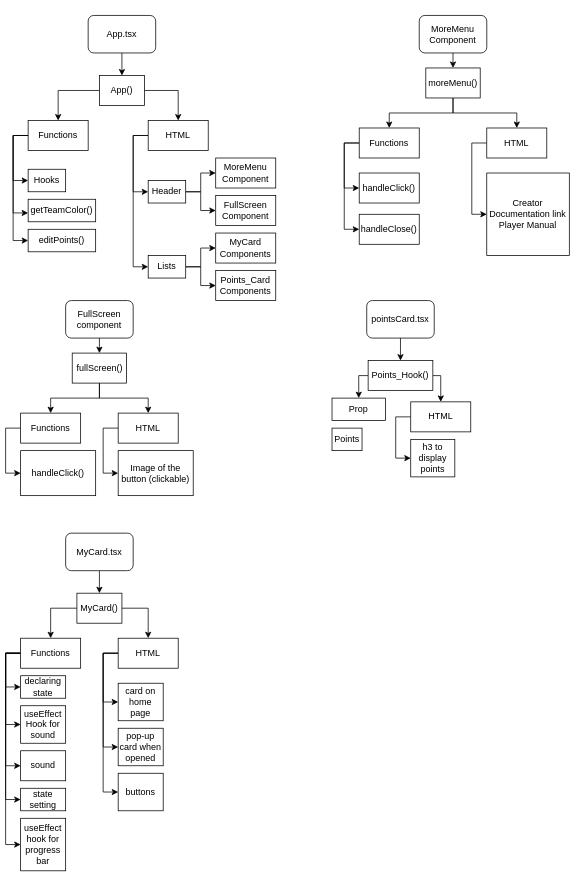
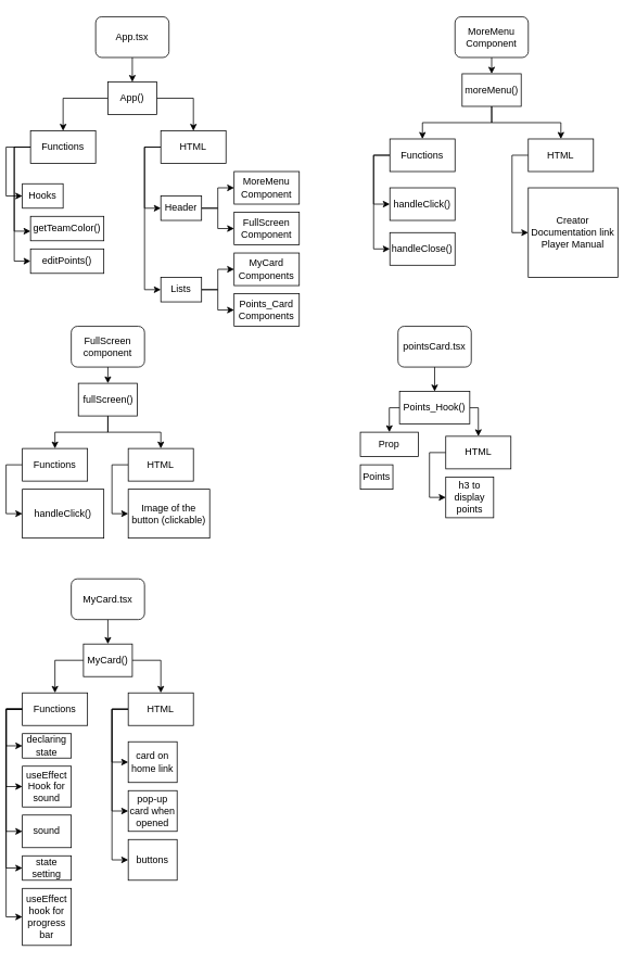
  <mxCell id="0" />
  <mxCell id="1" parent="0" />
  <mxCell id="2" style="edgeStyle=orthogonalEdgeStyle;rounded=0;orthogonalLoop=1;jettySize=auto;html=1;exitX=0;exitY=0.5;exitDx=0;exitDy=0;entryX=0.5;entryY=0;entryDx=0;entryDy=0;" parent="1" source="4" target="7" edge="1"><mxGeometry relative="1" as="geometry" /></mxCell>
  <mxCell id="3" style="edgeStyle=orthogonalEdgeStyle;rounded=0;orthogonalLoop=1;jettySize=auto;html=1;exitX=1;exitY=0.5;exitDx=0;exitDy=0;entryX=0.5;entryY=0;entryDx=0;entryDy=0;" parent="1" source="4" target="10" edge="1"><mxGeometry relative="1" as="geometry" /></mxCell>
  <mxCell id="4" value="App()" style="rounded=0;whiteSpace=wrap;html=1;" parent="1" vertex="1"><mxGeometry x="125" y="100" width="60" height="40" as="geometry" /></mxCell>
  <mxCell id="5" style="edgeStyle=orthogonalEdgeStyle;rounded=0;orthogonalLoop=1;jettySize=auto;html=1;exitX=0;exitY=0.5;exitDx=0;exitDy=0;entryX=0;entryY=0.5;entryDx=0;entryDy=0;" parent="1" source="7" target="11" edge="1"><mxGeometry relative="1" as="geometry" /></mxCell>
  <mxCell id="6" style="edgeStyle=orthogonalEdgeStyle;rounded=0;orthogonalLoop=1;jettySize=auto;html=1;exitX=0;exitY=0.5;exitDx=0;exitDy=0;entryX=0;entryY=0.5;entryDx=0;entryDy=0;" parent="1" source="7" target="13" edge="1"><mxGeometry relative="1" as="geometry" /></mxCell>
  <mxCell id="7" value="Functions" style="rounded=0;whiteSpace=wrap;html=1;" parent="1" vertex="1"><mxGeometry x="30" y="160" width="80" height="40" as="geometry" /></mxCell>
  <mxCell id="8" style="edgeStyle=orthogonalEdgeStyle;rounded=0;orthogonalLoop=1;jettySize=auto;html=1;exitX=0;exitY=0.5;exitDx=0;exitDy=0;entryX=0;entryY=0.5;entryDx=0;entryDy=0;" parent="1" source="10" target="19" edge="1"><mxGeometry relative="1" as="geometry" /></mxCell>
  <mxCell id="9" style="edgeStyle=orthogonalEdgeStyle;rounded=0;orthogonalLoop=1;jettySize=auto;html=1;exitX=0;exitY=0.5;exitDx=0;exitDy=0;entryX=0;entryY=0.5;entryDx=0;entryDy=0;" parent="1" source="10" target="16" edge="1"><mxGeometry relative="1" as="geometry" /></mxCell>
  <mxCell id="10" value="HTML" style="rounded=0;whiteSpace=wrap;html=1;" parent="1" vertex="1"><mxGeometry x="190" y="160" width="80" height="40" as="geometry" /></mxCell>
- <mxCell id="11" value="Hooks" style="rounded=0;whiteSpace=wrap;html=1;" parent="1" vertex="1"><mxGeometry x="30" y="225" width="50" height="30" as="geometry" /></mxCell>
+ <mxCell id="11" value="Hooks" style="rounded=0;whiteSpace=wrap;html=1;" parent="1" vertex="1"><mxGeometry x="20" y="225" width="50" height="30" as="geometry" /></mxCell>
  <mxCell id="12" value="getTeamColor()" style="rounded=0;whiteSpace=wrap;html=1;" parent="1" vertex="1"><mxGeometry x="30" y="265" width="90" height="30" as="geometry" /></mxCell>
  <mxCell id="13" value="editPoints()" style="rounded=0;whiteSpace=wrap;html=1;" parent="1" vertex="1"><mxGeometry x="30" y="305" width="90" height="30" as="geometry" /></mxCell>
  <mxCell id="14" style="edgeStyle=orthogonalEdgeStyle;rounded=0;orthogonalLoop=1;jettySize=auto;html=1;exitX=1;exitY=0.5;exitDx=0;exitDy=0;entryX=0;entryY=0.5;entryDx=0;entryDy=0;" parent="1" source="16" target="25" edge="1"><mxGeometry relative="1" as="geometry" /></mxCell>
  <mxCell id="15" style="edgeStyle=orthogonalEdgeStyle;rounded=0;orthogonalLoop=1;jettySize=auto;html=1;exitX=1;exitY=0.5;exitDx=0;exitDy=0;entryX=0;entryY=0.5;entryDx=0;entryDy=0;" parent="1" source="16" target="26" edge="1"><mxGeometry relative="1" as="geometry" /></mxCell>
  <mxCell id="16" value="Header" style="rounded=0;whiteSpace=wrap;html=1;" parent="1" vertex="1"><mxGeometry x="190" y="240" width="50" height="30" as="geometry" /></mxCell>
  <mxCell id="17" style="edgeStyle=orthogonalEdgeStyle;rounded=0;orthogonalLoop=1;jettySize=auto;html=1;exitX=1;exitY=0.5;exitDx=0;exitDy=0;entryX=0;entryY=0.5;entryDx=0;entryDy=0;" parent="1" source="19" target="20" edge="1"><mxGeometry relative="1" as="geometry" /></mxCell>
  <mxCell id="18" style="edgeStyle=orthogonalEdgeStyle;rounded=0;orthogonalLoop=1;jettySize=auto;html=1;exitX=1;exitY=0.5;exitDx=0;exitDy=0;entryX=0;entryY=0.5;entryDx=0;entryDy=0;" parent="1" source="19" target="21" edge="1"><mxGeometry relative="1" as="geometry" /></mxCell>
  <mxCell id="19" value="Lists" style="rounded=0;whiteSpace=wrap;html=1;" parent="1" vertex="1"><mxGeometry x="190" y="340" width="50" height="30" as="geometry" /></mxCell>
  <mxCell id="20" value="MyCard Components" style="rounded=0;whiteSpace=wrap;html=1;" parent="1" vertex="1"><mxGeometry x="280" y="310" width="80" height="40" as="geometry" /></mxCell>
  <mxCell id="21" value="Points_Card Components" style="rounded=0;whiteSpace=wrap;html=1;" parent="1" vertex="1"><mxGeometry x="280" y="360" width="80" height="40" as="geometry" /></mxCell>
  <mxCell id="22" style="edgeStyle=orthogonalEdgeStyle;rounded=0;orthogonalLoop=1;jettySize=auto;html=1;exitX=0;exitY=0.5;exitDx=0;exitDy=0;entryX=0;entryY=0.608;entryDx=0;entryDy=0;entryPerimeter=0;" parent="1" source="7" target="12" edge="1"><mxGeometry relative="1" as="geometry" /></mxCell>
  <mxCell id="23" style="edgeStyle=orthogonalEdgeStyle;rounded=0;orthogonalLoop=1;jettySize=auto;html=1;exitX=0.5;exitY=1;exitDx=0;exitDy=0;entryX=0.5;entryY=0;entryDx=0;entryDy=0;" parent="1" source="24" target="4" edge="1"><mxGeometry relative="1" as="geometry" /></mxCell>
  <mxCell id="24" value="App.tsx" style="rounded=1;whiteSpace=wrap;html=1;" parent="1" vertex="1"><mxGeometry x="110" y="20" width="90" height="50" as="geometry" /></mxCell>
  <mxCell id="25" value="MoreMenu Component" style="rounded=0;whiteSpace=wrap;html=1;" parent="1" vertex="1"><mxGeometry x="280" y="210" width="80" height="40" as="geometry" /></mxCell>
  <mxCell id="26" value="FullScreen Component" style="rounded=0;whiteSpace=wrap;html=1;" parent="1" vertex="1"><mxGeometry x="280" y="260" width="80" height="40" as="geometry" /></mxCell>
  <mxCell id="27" style="edgeStyle=orthogonalEdgeStyle;rounded=0;orthogonalLoop=1;jettySize=auto;html=1;exitX=0.5;exitY=1;exitDx=0;exitDy=0;entryX=0.5;entryY=0;entryDx=0;entryDy=0;" edge="1" parent="1" source="28" target="31"><mxGeometry relative="1" as="geometry" /></mxCell>
  <mxCell id="28" value="MoreMenu&lt;div&gt;Component&lt;/div&gt;" style="rounded=1;whiteSpace=wrap;html=1;" parent="1" vertex="1"><mxGeometry x="551.25" y="20" width="90" height="50" as="geometry" /></mxCell>
  <mxCell id="29" style="edgeStyle=orthogonalEdgeStyle;rounded=0;orthogonalLoop=1;jettySize=auto;html=1;exitX=0.5;exitY=1;exitDx=0;exitDy=0;entryX=0.5;entryY=0;entryDx=0;entryDy=0;" edge="1" parent="1" source="31" target="34"><mxGeometry relative="1" as="geometry" /></mxCell>
  <mxCell id="30" style="edgeStyle=orthogonalEdgeStyle;rounded=0;orthogonalLoop=1;jettySize=auto;html=1;exitX=0.5;exitY=1;exitDx=0;exitDy=0;entryX=0.5;entryY=0;entryDx=0;entryDy=0;" edge="1" parent="1" source="31" target="36"><mxGeometry relative="1" as="geometry" /></mxCell>
  <mxCell id="31" value="moreMenu()" style="rounded=0;whiteSpace=wrap;html=1;" vertex="1" parent="1"><mxGeometry x="560" y="90" width="72.5" height="40" as="geometry" /></mxCell>
  <mxCell id="32" style="edgeStyle=orthogonalEdgeStyle;rounded=0;orthogonalLoop=1;jettySize=auto;html=1;exitX=0;exitY=0.5;exitDx=0;exitDy=0;entryX=0;entryY=0.5;entryDx=0;entryDy=0;" edge="1" parent="1" source="34" target="37"><mxGeometry relative="1" as="geometry" /></mxCell>
  <mxCell id="33" style="edgeStyle=orthogonalEdgeStyle;rounded=0;orthogonalLoop=1;jettySize=auto;html=1;exitX=0;exitY=0.5;exitDx=0;exitDy=0;entryX=0;entryY=0.5;entryDx=0;entryDy=0;" edge="1" parent="1" source="34" target="38"><mxGeometry relative="1" as="geometry" /></mxCell>
  <mxCell id="34" value="Functions" style="rounded=0;whiteSpace=wrap;html=1;" vertex="1" parent="1"><mxGeometry x="471.25" y="170" width="80" height="40" as="geometry" /></mxCell>
  <mxCell id="35" style="edgeStyle=orthogonalEdgeStyle;rounded=0;orthogonalLoop=1;jettySize=auto;html=1;exitX=0;exitY=0.5;exitDx=0;exitDy=0;entryX=0;entryY=0.5;entryDx=0;entryDy=0;" edge="1" parent="1" source="36" target="39"><mxGeometry relative="1" as="geometry" /></mxCell>
  <mxCell id="36" value="HTML" style="rounded=0;whiteSpace=wrap;html=1;" vertex="1" parent="1"><mxGeometry x="641.25" y="170" width="80" height="40" as="geometry" /></mxCell>
  <mxCell id="37" value="handleClick()" style="rounded=0;whiteSpace=wrap;html=1;" vertex="1" parent="1"><mxGeometry x="471.25" y="230" width="80" height="40" as="geometry" /></mxCell>
  <mxCell id="38" value="handleClose()" style="rounded=0;whiteSpace=wrap;html=1;" vertex="1" parent="1"><mxGeometry x="471.25" y="285" width="80" height="40" as="geometry" /></mxCell>
  <mxCell id="39" value="Creator&lt;div&gt;Documentation link&lt;/div&gt;&lt;div&gt;Player Manual&lt;/div&gt;" style="whiteSpace=wrap;html=1;aspect=fixed;" vertex="1" parent="1"><mxGeometry x="641.25" y="230" width="110" height="110" as="geometry" /></mxCell>
  <mxCell id="40" style="edgeStyle=orthogonalEdgeStyle;rounded=0;orthogonalLoop=1;jettySize=auto;html=1;exitX=0.5;exitY=1;exitDx=0;exitDy=0;entryX=0.5;entryY=0;entryDx=0;entryDy=0;" edge="1" parent="1" source="41" target="44"><mxGeometry relative="1" as="geometry" /></mxCell>
  <mxCell id="41" value="FullScreen component" style="rounded=1;whiteSpace=wrap;html=1;" vertex="1" parent="1"><mxGeometry x="80" y="400" width="90" height="50" as="geometry" /></mxCell>
  <mxCell id="42" style="edgeStyle=orthogonalEdgeStyle;rounded=0;orthogonalLoop=1;jettySize=auto;html=1;exitX=0.5;exitY=1;exitDx=0;exitDy=0;entryX=0.5;entryY=0;entryDx=0;entryDy=0;" edge="1" parent="1" source="44" target="46"><mxGeometry relative="1" as="geometry" /></mxCell>
  <mxCell id="43" style="edgeStyle=orthogonalEdgeStyle;rounded=0;orthogonalLoop=1;jettySize=auto;html=1;exitX=0.5;exitY=1;exitDx=0;exitDy=0;entryX=0.5;entryY=0;entryDx=0;entryDy=0;" edge="1" parent="1" source="44" target="48"><mxGeometry relative="1" as="geometry" /></mxCell>
  <mxCell id="44" value="fullScreen()" style="rounded=0;whiteSpace=wrap;html=1;" vertex="1" parent="1"><mxGeometry x="88.75" y="470" width="72.5" height="40" as="geometry" /></mxCell>
  <mxCell id="45" style="edgeStyle=orthogonalEdgeStyle;rounded=0;orthogonalLoop=1;jettySize=auto;html=1;exitX=0;exitY=0.5;exitDx=0;exitDy=0;entryX=0;entryY=0.5;entryDx=0;entryDy=0;" edge="1" parent="1" source="46" target="50"><mxGeometry relative="1" as="geometry" /></mxCell>
  <mxCell id="46" value="Functions" style="rounded=0;whiteSpace=wrap;html=1;" vertex="1" parent="1"><mxGeometry x="20" y="550" width="80" height="40" as="geometry" /></mxCell>
  <mxCell id="47" style="edgeStyle=orthogonalEdgeStyle;rounded=0;orthogonalLoop=1;jettySize=auto;html=1;exitX=0;exitY=0.5;exitDx=0;exitDy=0;entryX=0;entryY=0.5;entryDx=0;entryDy=0;" edge="1" parent="1" source="48" target="49"><mxGeometry relative="1" as="geometry" /></mxCell>
  <mxCell id="48" value="HTML" style="rounded=0;whiteSpace=wrap;html=1;" vertex="1" parent="1"><mxGeometry x="150" y="550" width="80" height="40" as="geometry" /></mxCell>
  <mxCell id="49" value="Image of the button (clickable)" style="rounded=0;whiteSpace=wrap;html=1;" vertex="1" parent="1"><mxGeometry x="150" y="600" width="100" height="60" as="geometry" /></mxCell>
  <mxCell id="50" value="handleClick()" style="rounded=0;whiteSpace=wrap;html=1;" vertex="1" parent="1"><mxGeometry x="20" y="600" width="100" height="60" as="geometry" /></mxCell>
  <mxCell id="51" style="edgeStyle=orthogonalEdgeStyle;rounded=0;orthogonalLoop=1;jettySize=auto;html=1;exitX=0;exitY=0.5;exitDx=0;exitDy=0;entryX=0.5;entryY=0;entryDx=0;entryDy=0;" edge="1" parent="1" source="53" target="59"><mxGeometry relative="1" as="geometry" /></mxCell>
  <mxCell id="52" style="edgeStyle=orthogonalEdgeStyle;rounded=0;orthogonalLoop=1;jettySize=auto;html=1;exitX=1;exitY=0.5;exitDx=0;exitDy=0;entryX=0.5;entryY=0;entryDx=0;entryDy=0;" edge="1" parent="1" source="53" target="63"><mxGeometry relative="1" as="geometry" /></mxCell>
  <mxCell id="53" value="MyCard()" style="rounded=0;whiteSpace=wrap;html=1;" vertex="1" parent="1"><mxGeometry x="95" y="790" width="60" height="40" as="geometry" /></mxCell>
  <mxCell id="54" style="edgeStyle=orthogonalEdgeStyle;rounded=0;orthogonalLoop=1;jettySize=auto;html=1;exitX=0;exitY=0.5;exitDx=0;exitDy=0;entryX=0;entryY=0.5;entryDx=0;entryDy=0;" edge="1" parent="1" source="59" target="66"><mxGeometry relative="1" as="geometry" /></mxCell>
  <mxCell id="55" style="edgeStyle=orthogonalEdgeStyle;rounded=0;orthogonalLoop=1;jettySize=auto;html=1;exitX=0;exitY=0.5;exitDx=0;exitDy=0;entryX=0;entryY=0.5;entryDx=0;entryDy=0;" edge="1" parent="1" source="59" target="67"><mxGeometry relative="1" as="geometry" /></mxCell>
  <mxCell id="56" style="edgeStyle=orthogonalEdgeStyle;rounded=0;orthogonalLoop=1;jettySize=auto;html=1;exitX=0;exitY=0.5;exitDx=0;exitDy=0;entryX=0;entryY=0.5;entryDx=0;entryDy=0;" edge="1" parent="1" source="59" target="68"><mxGeometry relative="1" as="geometry" /></mxCell>
  <mxCell id="57" style="edgeStyle=orthogonalEdgeStyle;rounded=0;orthogonalLoop=1;jettySize=auto;html=1;exitX=0;exitY=0.5;exitDx=0;exitDy=0;entryX=0;entryY=0.5;entryDx=0;entryDy=0;" edge="1" parent="1" source="59" target="69"><mxGeometry relative="1" as="geometry" /></mxCell>
  <mxCell id="58" style="edgeStyle=orthogonalEdgeStyle;rounded=0;orthogonalLoop=1;jettySize=auto;html=1;exitX=0;exitY=0.5;exitDx=0;exitDy=0;entryX=0;entryY=0.5;entryDx=0;entryDy=0;" edge="1" parent="1" source="59" target="70"><mxGeometry relative="1" as="geometry" /></mxCell>
  <mxCell id="59" value="Functions" style="rounded=0;whiteSpace=wrap;html=1;" vertex="1" parent="1"><mxGeometry x="20" y="850" width="80" height="40" as="geometry" /></mxCell>
  <mxCell id="60" style="edgeStyle=orthogonalEdgeStyle;rounded=0;orthogonalLoop=1;jettySize=auto;html=1;exitX=0;exitY=0.5;exitDx=0;exitDy=0;entryX=0;entryY=0.5;entryDx=0;entryDy=0;" edge="1" parent="1" source="63" target="71"><mxGeometry relative="1" as="geometry" /></mxCell>
  <mxCell id="61" style="edgeStyle=orthogonalEdgeStyle;rounded=0;orthogonalLoop=1;jettySize=auto;html=1;exitX=0;exitY=0.5;exitDx=0;exitDy=0;entryX=0;entryY=0.5;entryDx=0;entryDy=0;" edge="1" parent="1" source="63" target="72"><mxGeometry relative="1" as="geometry" /></mxCell>
  <mxCell id="62" style="edgeStyle=orthogonalEdgeStyle;rounded=0;orthogonalLoop=1;jettySize=auto;html=1;exitX=0;exitY=0.5;exitDx=0;exitDy=0;entryX=0;entryY=0.5;entryDx=0;entryDy=0;" edge="1" parent="1" source="63" target="73"><mxGeometry relative="1" as="geometry" /></mxCell>
  <mxCell id="63" value="HTML" style="rounded=0;whiteSpace=wrap;html=1;" vertex="1" parent="1"><mxGeometry x="150" y="850" width="80" height="40" as="geometry" /></mxCell>
  <mxCell id="64" style="edgeStyle=orthogonalEdgeStyle;rounded=0;orthogonalLoop=1;jettySize=auto;html=1;exitX=0.5;exitY=1;exitDx=0;exitDy=0;entryX=0.5;entryY=0;entryDx=0;entryDy=0;" edge="1" parent="1" source="65" target="53"><mxGeometry relative="1" as="geometry" /></mxCell>
  <mxCell id="65" value="MyCard.tsx" style="rounded=1;whiteSpace=wrap;html=1;" vertex="1" parent="1"><mxGeometry x="80" y="710" width="90" height="50" as="geometry" /></mxCell>
  <mxCell id="66" value="declaring state" style="rounded=0;whiteSpace=wrap;html=1;" vertex="1" parent="1"><mxGeometry x="20" y="900" width="60" height="30" as="geometry" /></mxCell>
  <mxCell id="67" value="useEffect Hook for sound" style="rounded=0;whiteSpace=wrap;html=1;" vertex="1" parent="1"><mxGeometry x="20" y="940" width="60" height="50" as="geometry" /></mxCell>
  <mxCell id="68" value="sound" style="rounded=0;whiteSpace=wrap;html=1;" vertex="1" parent="1"><mxGeometry x="20" y="1000" width="60" height="40" as="geometry" /></mxCell>
  <mxCell id="69" value="state setting" style="rounded=0;whiteSpace=wrap;html=1;" vertex="1" parent="1"><mxGeometry x="20" y="1050" width="60" height="30" as="geometry" /></mxCell>
  <mxCell id="70" value="useEffect hook for progress bar" style="rounded=0;whiteSpace=wrap;html=1;" vertex="1" parent="1"><mxGeometry x="20" y="1090" width="60" height="70" as="geometry" /></mxCell>
- <mxCell id="71" value="card on home page" style="rounded=0;whiteSpace=wrap;html=1;" vertex="1" parent="1"><mxGeometry x="150" y="910" width="60" height="50" as="geometry" /></mxCell>
+ <mxCell id="71" value="card on home link" style="rounded=0;whiteSpace=wrap;html=1;" vertex="1" parent="1"><mxGeometry x="150" y="910" width="60" height="50" as="geometry" /></mxCell>
  <mxCell id="72" value="pop-up card when opened" style="rounded=0;whiteSpace=wrap;html=1;" vertex="1" parent="1"><mxGeometry x="150" y="970" width="60" height="50" as="geometry" /></mxCell>
  <mxCell id="73" value="buttons" style="rounded=0;whiteSpace=wrap;html=1;" vertex="1" parent="1"><mxGeometry x="150" y="1030" width="60" height="50" as="geometry" /></mxCell>
  <mxCell id="74" style="edgeStyle=orthogonalEdgeStyle;rounded=0;orthogonalLoop=1;jettySize=auto;html=1;exitX=0;exitY=0.5;exitDx=0;exitDy=0;entryX=0.5;entryY=0;entryDx=0;entryDy=0;" edge="1" parent="1" source="76" target="77"><mxGeometry relative="1" as="geometry" /></mxCell>
  <mxCell id="75" style="edgeStyle=orthogonalEdgeStyle;rounded=0;orthogonalLoop=1;jettySize=auto;html=1;exitX=1;exitY=0.5;exitDx=0;exitDy=0;entryX=0.5;entryY=0;entryDx=0;entryDy=0;" edge="1" parent="1" source="76" target="79"><mxGeometry relative="1" as="geometry" /></mxCell>
  <mxCell id="76" value="Points_Hook()" style="rounded=0;whiteSpace=wrap;html=1;" vertex="1" parent="1"><mxGeometry x="483.13" y="480" width="86.25" height="40" as="geometry" /></mxCell>
  <mxCell id="77" value="Prop" style="rounded=0;whiteSpace=wrap;html=1;" vertex="1" parent="1"><mxGeometry x="435" y="530" width="71.25" height="30" as="geometry" /></mxCell>
  <mxCell id="78" style="edgeStyle=orthogonalEdgeStyle;rounded=0;orthogonalLoop=1;jettySize=auto;html=1;exitX=0;exitY=0.5;exitDx=0;exitDy=0;entryX=0;entryY=0.5;entryDx=0;entryDy=0;" edge="1" parent="1" source="79" target="83"><mxGeometry relative="1" as="geometry" /></mxCell>
  <mxCell id="79" value="HTML" style="rounded=0;whiteSpace=wrap;html=1;" vertex="1" parent="1"><mxGeometry x="539.92" y="535" width="80" height="40" as="geometry" /></mxCell>
  <mxCell id="80" style="edgeStyle=orthogonalEdgeStyle;rounded=0;orthogonalLoop=1;jettySize=auto;html=1;exitX=0.5;exitY=1;exitDx=0;exitDy=0;entryX=0.5;entryY=0;entryDx=0;entryDy=0;" edge="1" parent="1" source="81" target="76"><mxGeometry relative="1" as="geometry" /></mxCell>
  <mxCell id="81" value="pointsCard.tsx" style="rounded=1;whiteSpace=wrap;html=1;" vertex="1" parent="1"><mxGeometry x="481.25" y="400" width="90" height="50" as="geometry" /></mxCell>
  <mxCell id="82" value="Points" style="rounded=0;whiteSpace=wrap;html=1;" vertex="1" parent="1"><mxGeometry x="435" y="570" width="40" height="30" as="geometry" /></mxCell>
  <mxCell id="83" value="h3 to display points" style="rounded=0;whiteSpace=wrap;html=1;" vertex="1" parent="1"><mxGeometry x="539.92" y="585" width="58.75" height="50" as="geometry" /></mxCell>
